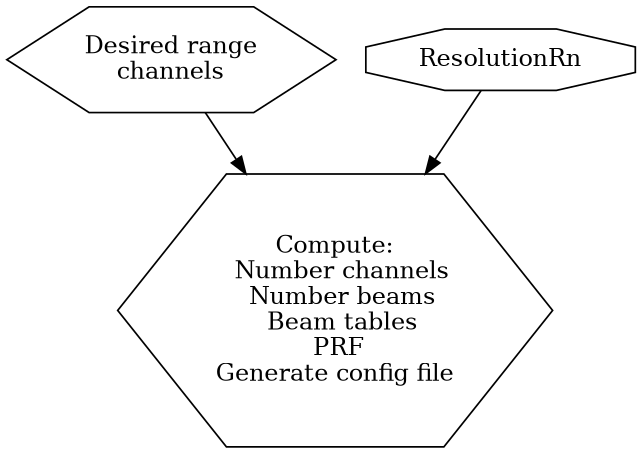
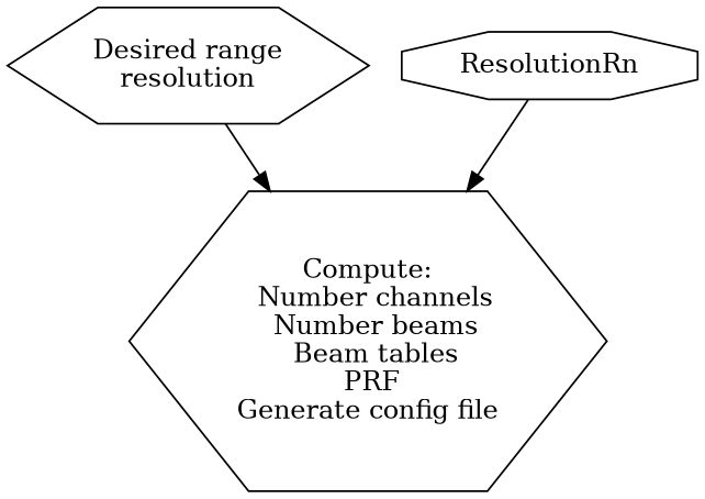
  digraph {
    node [shape=hexagon]
-   n1 [label="Desired range\nchannels"]
+   n1 [label="Desired range\nresolution"]
    n2 [label="Compute:\n  Number channels\n  Number beams\n  Beam tables\n PRF\nGenerate config file"]
    ResolutionRn [shape=octagon]
    n1 -> n2
    ResolutionRn -> n2
  }
